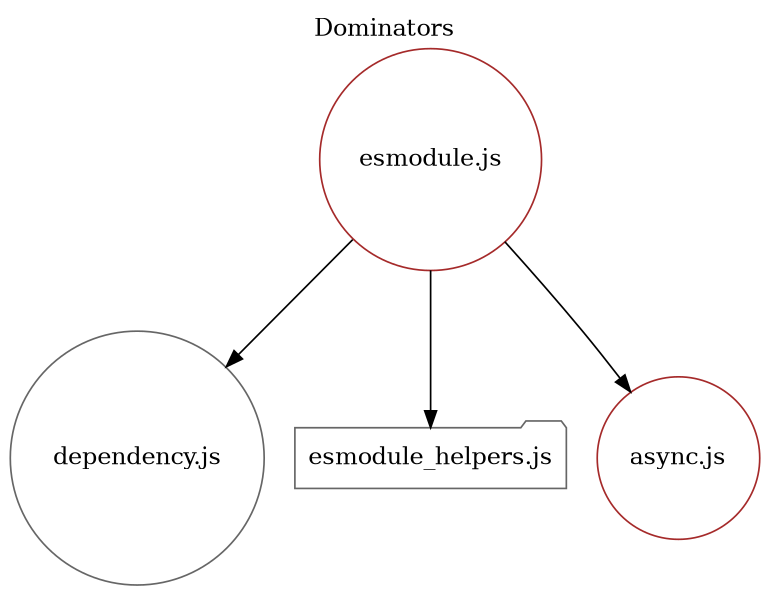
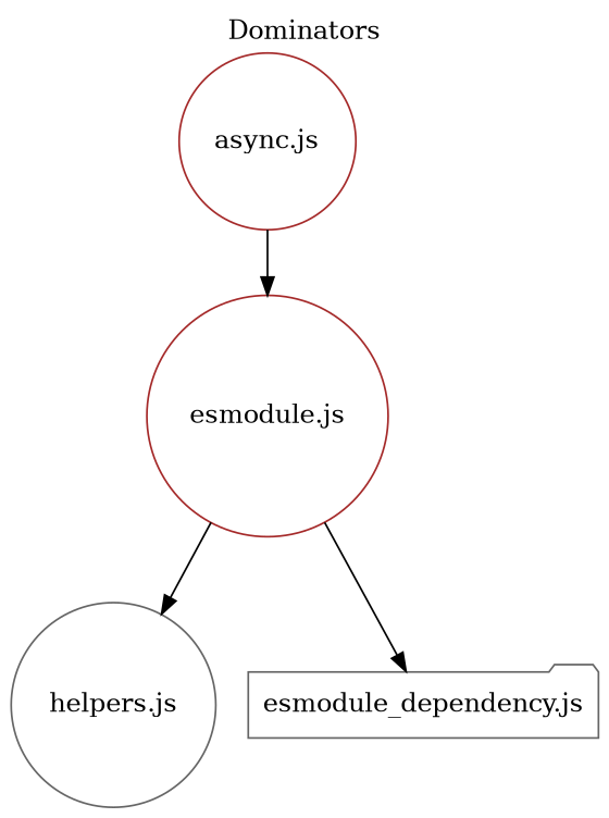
  digraph {
    label=Dominators
    labelloc=t
    node [color=brown shape=circle]
    n1 [label="esmodule.js"]
-   "dependency.js" [color=gray40]
-   "esmodule_helpers.js" [color=gray40 shape=folder]
+   "dependency.js" [color=gray40 label="helpers.js"]
+   "esmodule_helpers.js" [color=gray40 shape=folder label="esmodule_dependency.js"]
    "async.js"
    n1 -> "dependency.js"
    n1 -> "esmodule_helpers.js"
-   n1 -> "async.js"
+   "async.js" -> n1
  }
